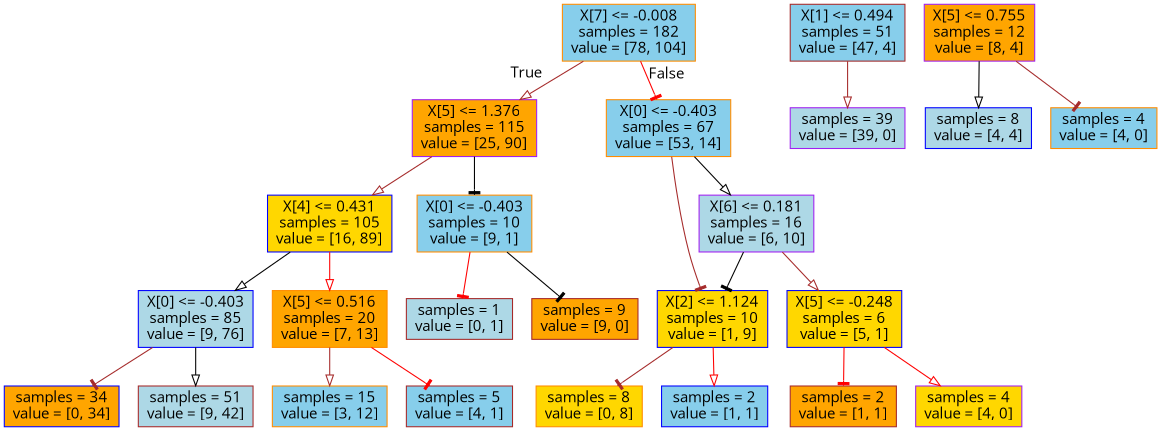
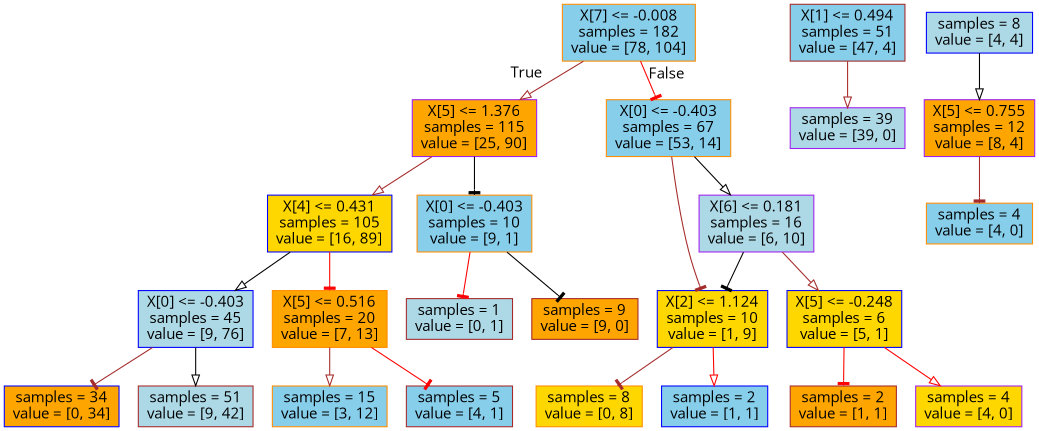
  digraph {
    fontname="Open Sans"
    node [color=darkorange fillcolor=skyblue fontname="Open Sans" shape=box style=filled]
    edge [arrowhead=tee color=brown fontname="Open Sans"]
    n1 [label="X[7] <= -0.008\nsamples = 182\nvalue = [78, 104]"]
    n2 [color=purple fillcolor=orange label="X[5] <= 1.376\nsamples = 115\nvalue = [25, 90]"]
    n3 [label="X[0] <= -0.403\nsamples = 67\nvalue = [53, 14]"]
    n4 [color=blue fillcolor=gold label="X[4] <= 0.431\nsamples = 105\nvalue = [16, 89]"]
    n5 [label="X[0] <= -0.403\nsamples = 10\nvalue = [9, 1]"]
    n6 [color=purple fillcolor=lightblue label="X[6] <= 0.181\nsamples = 16\nvalue = [6, 10]"]
    n7 [color=blue fillcolor=gold label="X[2] <= 1.124\nsamples = 10\nvalue = [1, 9]"]
-   n8 [color=blue fillcolor=lightblue label="X[0] <= -0.403\nsamples = 85\nvalue = [9, 76]"]
+   n8 [color=blue fillcolor=lightblue label="X[0] <= -0.403\nsamples = 45\nvalue = [9, 76]"]
    n9 [fillcolor=orange label="X[5] <= 0.516\nsamples = 20\nvalue = [7, 13]"]
    n10 [color=brown fillcolor=lightblue label="samples = 1\nvalue = [0, 1]"]
    n11 [color=brown fillcolor=orange label="samples = 9\nvalue = [9, 0]"]
    n12 [color=blue fillcolor=orange label="samples = 34\nvalue = [0, 34]"]
    n13 [color=brown fillcolor=lightblue label="samples = 51\nvalue = [9, 42]"]
    n14 [label="samples = 15\nvalue = [3, 12]"]
    n15 [color=brown label="samples = 5\nvalue = [4, 1]"]
    n16 [color=blue fillcolor=gold label="X[5] <= -0.248\nsamples = 6\nvalue = [5, 1]"]
    n17 [color=brown label="X[1] <= 0.494\nsamples = 51\nvalue = [47, 4]"]
    n18 [color=purple fillcolor=lightblue label="samples = 39\nvalue = [39, 0]"]
    n19 [color=brown fillcolor=orange label="samples = 2\nvalue = [1, 1]"]
    n20 [color=purple fillcolor=gold label="samples = 4\nvalue = [4, 0]"]
    n21 [fillcolor=gold label="samples = 8\nvalue = [0, 8]"]
    n22 [color=blue label="samples = 2\nvalue = [1, 1]"]
    n23 [color=purple fillcolor=orange label="X[5] <= 0.755\nsamples = 12\nvalue = [8, 4]"]
    n24 [color=blue fillcolor=lightblue label="samples = 8\nvalue = [4, 4]"]
    n25 [label="samples = 4\nvalue = [4, 0]"]
    n1 -> n2 [arrowhead=onormal headlabel=True labelangle=45 labeldistance=2.5]
    n1 -> n3 [color=red headlabel=False labelangle=-45 labeldistance=2.5]
    n2 -> n4 [arrowhead=onormal]
    n2 -> n5 [color=black]
    n3 -> n6 [arrowhead=onormal color=black]
    n3 -> n7
    n4 -> n8 [arrowhead=onormal color=black]
-   n4 -> n9 [arrowhead=onormal color=red]
+   n4 -> n9 [color=red]
    n5 -> n10 [color=red]
    n5 -> n11 [color=black]
    n6 -> n7 [color=black]
    n6 -> n16 [arrowhead=onormal]
    n7 -> n21
    n7 -> n22 [arrowhead=onormal color=red]
    n8 -> n12
    n8 -> n13 [arrowhead=onormal color=black]
    n9 -> n14 [arrowhead=onormal]
    n9 -> n15 [color=red]
    n16 -> n19 [color=red]
    n16 -> n20 [arrowhead=onormal color=red]
    n17 -> n18 [arrowhead=onormal]
-   n23 -> n24 [arrowhead=onormal color=black]
+   n24 -> n23 [arrowhead=onormal color=black]
    n23 -> n25
  }
